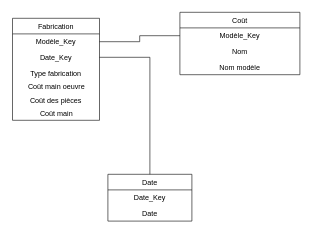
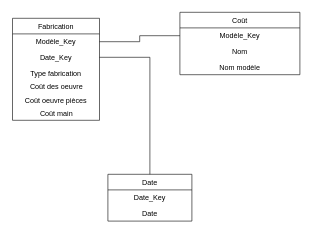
  <mxCell id="0" />
  <mxCell id="1" parent="0" />
  <mxCell id="2" value="" style="edgeStyle=orthogonalEdgeStyle;rounded=0;orthogonalLoop=1;jettySize=auto;html=1;exitX=1;exitY=0.5;exitDx=0;exitDy=0;endArrow=none;endFill=0;" parent="1" source="5" target="11" edge="1"><mxGeometry relative="1" as="geometry" /></mxCell>
  <mxCell id="3" value="Fabrication" style="swimlane;fontStyle=0;childLayout=stackLayout;horizontal=1;startSize=26;fillColor=none;horizontalStack=0;resizeParent=1;resizeParentMax=0;resizeLast=0;collapsible=1;marginBottom=0;align=center;fontSize=12;" parent="1" vertex="1"><mxGeometry x="20" y="30" width="145" height="170" as="geometry"><mxRectangle x="344" y="210" width="90" height="26" as="alternateBounds" /></mxGeometry></mxCell>
  <mxCell id="4" value="Modèle_Key" style="text;strokeColor=none;fillColor=none;align=center;verticalAlign=top;spacingLeft=4;spacingRight=4;overflow=hidden;rotatable=0;points=[[0,0.5],[1,0.5]];portConstraint=eastwest;fontSize=12;" parent="3" vertex="1"><mxGeometry y="26" width="145" height="26" as="geometry" /></mxCell>
  <mxCell id="5" value="Date_Key" style="text;strokeColor=none;fillColor=none;align=center;verticalAlign=top;spacingLeft=4;spacingRight=4;overflow=hidden;rotatable=0;points=[[0,0.5],[1,0.5]];portConstraint=eastwest;fontSize=12;" parent="3" vertex="1"><mxGeometry y="52" width="145" height="26" as="geometry" /></mxCell>
  <mxCell id="6" value="Type fabrication" style="text;strokeColor=none;fillColor=none;align=center;verticalAlign=top;spacingLeft=4;spacingRight=4;overflow=hidden;rotatable=0;points=[[0,0.5],[1,0.5]];portConstraint=eastwest;" parent="3" vertex="1"><mxGeometry y="78" width="145" height="26" as="geometry" /></mxCell>
- <mxCell id="7" value="Coût main oeuvre" style="text;html=1;align=center;verticalAlign=middle;resizable=0;points=[];autosize=1;strokeColor=none;fontSize=12;" parent="3" vertex="1"><mxGeometry y="104" width="145" height="20" as="geometry" /></mxCell>
- <mxCell id="8" value="Coût des pièces" style="text;strokeColor=none;fillColor=none;align=center;verticalAlign=top;spacingLeft=4;spacingRight=4;overflow=hidden;rotatable=0;points=[[0,0.5],[1,0.5]];portConstraint=eastwest;" parent="3" vertex="1"><mxGeometry y="124" width="145" height="26" as="geometry" /></mxCell>
+ <mxCell id="7" value="Coût des oeuvre" style="text;html=1;align=center;verticalAlign=middle;resizable=0;points=[];autosize=1;strokeColor=none;fontSize=12;" parent="3" vertex="1"><mxGeometry y="104" width="145" height="20" as="geometry" /></mxCell>
+ <mxCell id="8" value="Coût oeuvre pièces" style="text;strokeColor=none;fillColor=none;align=center;verticalAlign=top;spacingLeft=4;spacingRight=4;overflow=hidden;rotatable=0;points=[[0,0.5],[1,0.5]];portConstraint=eastwest;" parent="3" vertex="1"><mxGeometry y="124" width="145" height="26" as="geometry" /></mxCell>
  <mxCell id="9" value="Coût main" style="text;html=1;align=center;verticalAlign=middle;resizable=0;points=[];autosize=1;strokeColor=none;fontSize=12;" parent="3" vertex="1"><mxGeometry y="150" width="145" height="20" as="geometry" /></mxCell>
  <mxCell id="10" style="edgeStyle=orthogonalEdgeStyle;rounded=0;orthogonalLoop=1;jettySize=auto;html=1;exitX=1;exitY=0.5;exitDx=0;exitDy=0;entryX=0;entryY=0.5;entryDx=0;entryDy=0;endArrow=none;endFill=0;" parent="1" source="4" target="15" edge="1"><mxGeometry relative="1" as="geometry"><mxPoint x="279" y="69" as="targetPoint" /></mxGeometry></mxCell>
  <mxCell id="11" value="Date" style="swimlane;fontStyle=0;childLayout=stackLayout;horizontal=1;startSize=26;fillColor=none;horizontalStack=0;resizeParent=1;resizeParentMax=0;resizeLast=0;collapsible=1;marginBottom=0;align=center;" parent="1" vertex="1"><mxGeometry x="179" y="290" width="140" height="78" as="geometry"><mxRectangle x="344" y="210" width="90" height="26" as="alternateBounds" /></mxGeometry></mxCell>
  <mxCell id="12" value="Date_Key" style="text;strokeColor=none;fillColor=none;align=center;verticalAlign=top;spacingLeft=4;spacingRight=4;overflow=hidden;rotatable=0;points=[[0,0.5],[1,0.5]];portConstraint=eastwest;" parent="11" vertex="1"><mxGeometry y="26" width="140" height="26" as="geometry" /></mxCell>
  <mxCell id="13" value="Date" style="text;strokeColor=none;fillColor=none;align=center;verticalAlign=top;spacingLeft=4;spacingRight=4;overflow=hidden;rotatable=0;points=[[0,0.5],[1,0.5]];portConstraint=eastwest;" parent="11" vertex="1"><mxGeometry y="52" width="140" height="26" as="geometry" /></mxCell>
  <mxCell id="14" value="Coût" style="swimlane;fontStyle=0;childLayout=stackLayout;horizontal=1;startSize=26;fillColor=none;horizontalStack=0;resizeParent=1;resizeParentMax=0;resizeLast=0;collapsible=1;marginBottom=0;align=center;" parent="1" vertex="1"><mxGeometry x="299" y="20" width="200" height="104" as="geometry" /></mxCell>
  <mxCell id="15" value="Modèle_Key" style="text;strokeColor=none;fillColor=none;align=center;verticalAlign=top;spacingLeft=4;spacingRight=4;overflow=hidden;rotatable=0;points=[[0,0.5],[1,0.5]];portConstraint=eastwest;" parent="14" vertex="1"><mxGeometry y="26" width="200" height="26" as="geometry" /></mxCell>
  <mxCell id="16" value="Nom" style="text;strokeColor=none;fillColor=none;align=center;verticalAlign=top;spacingLeft=4;spacingRight=4;overflow=hidden;rotatable=0;points=[[0,0.5],[1,0.5]];portConstraint=eastwest;" parent="14" vertex="1"><mxGeometry y="52" width="200" height="26" as="geometry" /></mxCell>
  <mxCell id="17" value="Nom modèle" style="text;strokeColor=none;fillColor=none;align=center;verticalAlign=top;spacingLeft=4;spacingRight=4;overflow=hidden;rotatable=0;points=[[0,0.5],[1,0.5]];portConstraint=eastwest;" parent="14" vertex="1"><mxGeometry y="78" width="200" height="26" as="geometry" /></mxCell>
